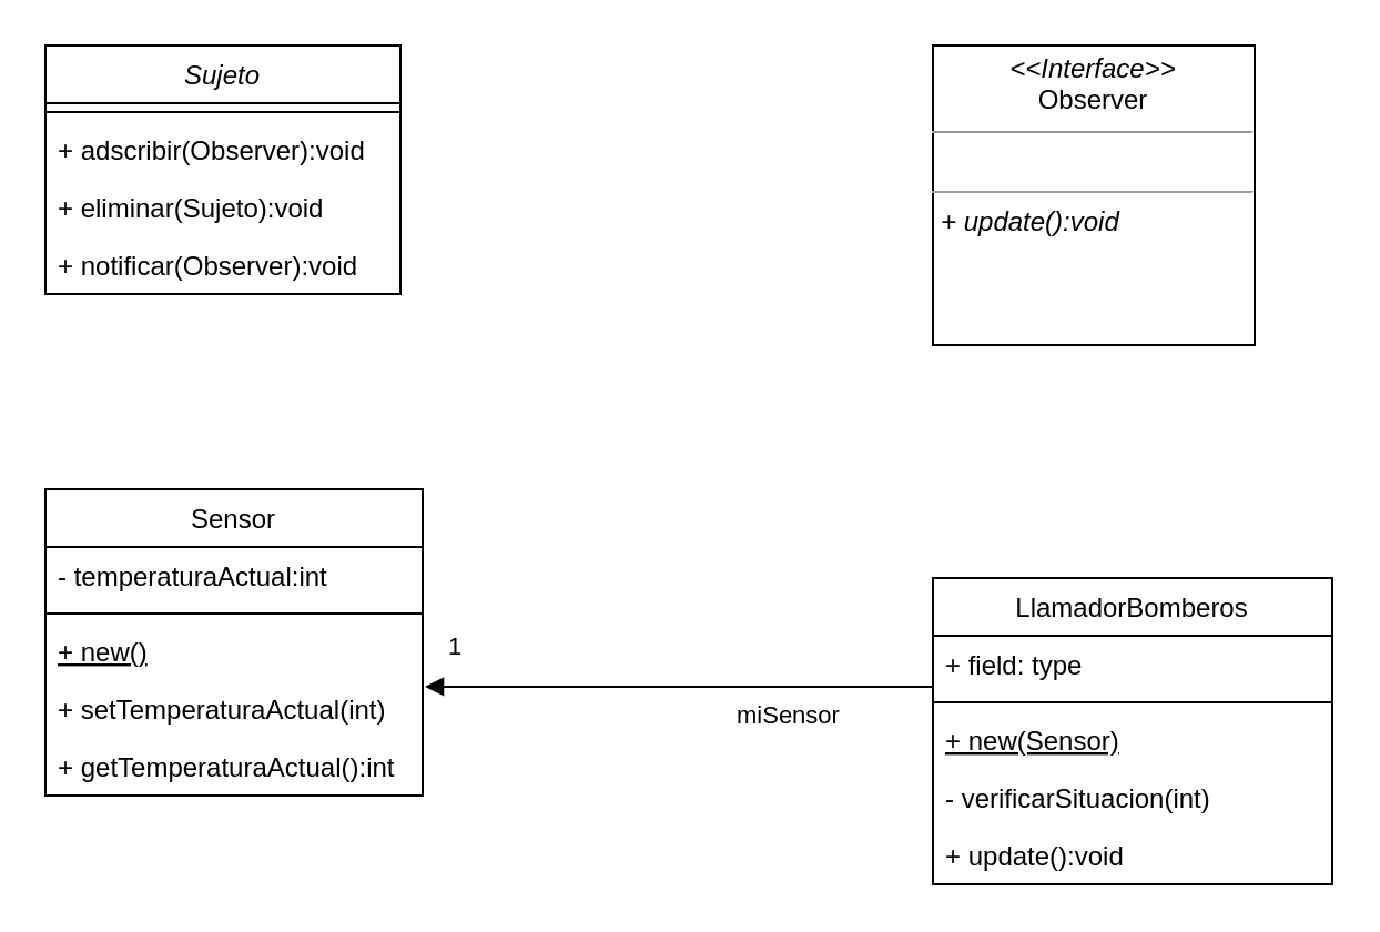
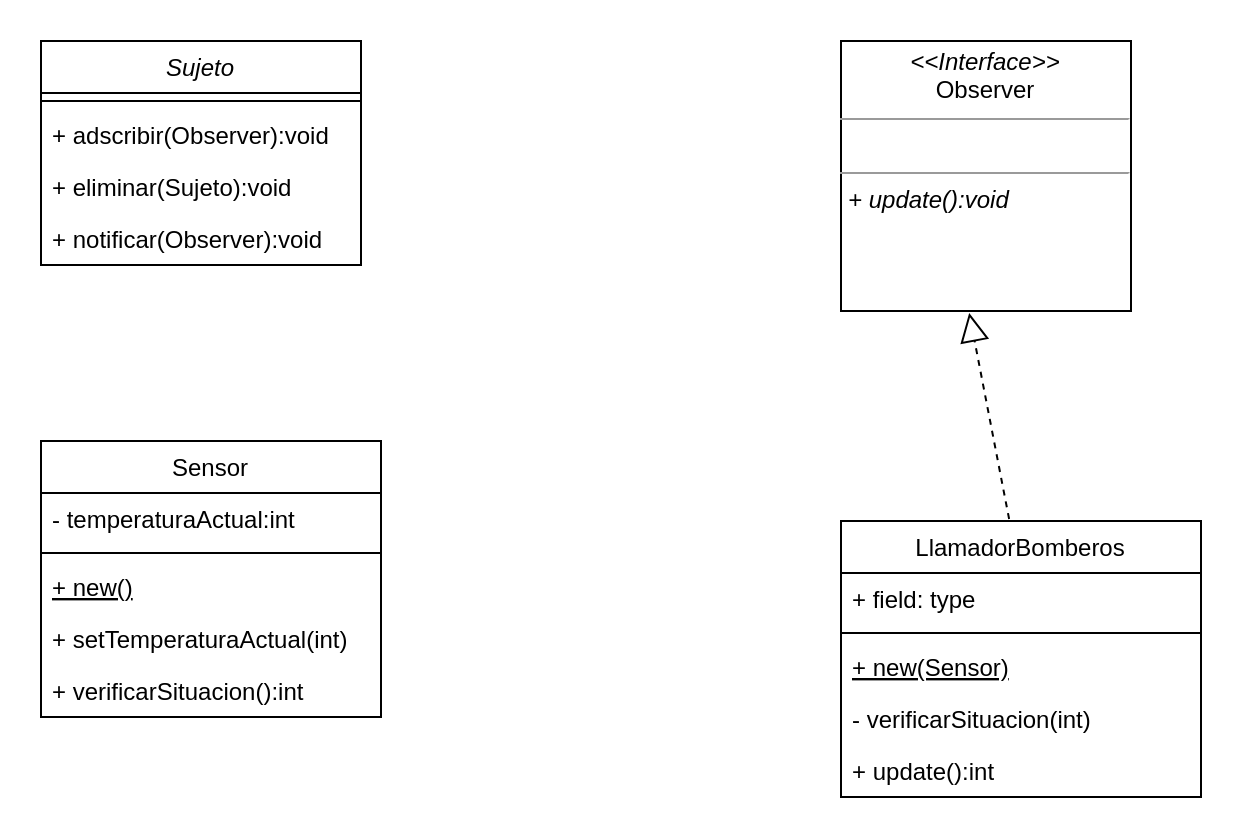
  <mxCell id="0" />
  <mxCell id="1" parent="0" />
  <mxCell id="2" value="Sujeto" style="swimlane;fontStyle=2;align=center;verticalAlign=top;childLayout=stackLayout;horizontal=1;startSize=26;horizontalStack=0;resizeParent=1;resizeParentMax=0;resizeLast=0;collapsible=1;marginBottom=0;" vertex="1" parent="1"><mxGeometry x="20" y="20" width="160" height="112" as="geometry" /></mxCell>
  <mxCell id="3" value="" style="line;strokeWidth=1;fillColor=none;align=left;verticalAlign=middle;spacingTop=-1;spacingLeft=3;spacingRight=3;rotatable=0;labelPosition=right;points=[];portConstraint=eastwest;strokeColor=inherit;" vertex="1" parent="2"><mxGeometry y="26" width="160" height="8" as="geometry" /></mxCell>
  <mxCell id="4" value="+ adscribir(Observer):void" style="text;strokeColor=none;fillColor=none;align=left;verticalAlign=top;spacingLeft=4;spacingRight=4;overflow=hidden;rotatable=0;points=[[0,0.5],[1,0.5]];portConstraint=eastwest;" vertex="1" parent="2"><mxGeometry y="34" width="160" height="26" as="geometry" /></mxCell>
  <mxCell id="5" value="+ eliminar(Sujeto):void" style="text;strokeColor=none;fillColor=none;align=left;verticalAlign=top;spacingLeft=4;spacingRight=4;overflow=hidden;rotatable=0;points=[[0,0.5],[1,0.5]];portConstraint=eastwest;" vertex="1" parent="2"><mxGeometry y="60" width="160" height="26" as="geometry" /></mxCell>
  <mxCell id="6" value="+ notificar(Observer):void" style="text;strokeColor=none;fillColor=none;align=left;verticalAlign=top;spacingLeft=4;spacingRight=4;overflow=hidden;rotatable=0;points=[[0,0.5],[1,0.5]];portConstraint=eastwest;" vertex="1" parent="2"><mxGeometry y="86" width="160" height="26" as="geometry" /></mxCell>
  <mxCell id="7" value="Sensor" style="swimlane;fontStyle=0;align=center;verticalAlign=top;childLayout=stackLayout;horizontal=1;startSize=26;horizontalStack=0;resizeParent=1;resizeParentMax=0;resizeLast=0;collapsible=1;marginBottom=0;" vertex="1" parent="1"><mxGeometry x="20" y="220" width="170" height="138" as="geometry" /></mxCell>
  <mxCell id="8" value="- temperaturaActual:int" style="text;strokeColor=none;fillColor=none;align=left;verticalAlign=top;spacingLeft=4;spacingRight=4;overflow=hidden;rotatable=0;points=[[0,0.5],[1,0.5]];portConstraint=eastwest;" vertex="1" parent="7"><mxGeometry y="26" width="170" height="26" as="geometry" /></mxCell>
  <mxCell id="9" value="" style="line;strokeWidth=1;fillColor=none;align=left;verticalAlign=middle;spacingTop=-1;spacingLeft=3;spacingRight=3;rotatable=0;labelPosition=right;points=[];portConstraint=eastwest;strokeColor=inherit;" vertex="1" parent="7"><mxGeometry y="52" width="170" height="8" as="geometry" /></mxCell>
  <mxCell id="10" value="+ new()" style="text;strokeColor=none;fillColor=none;align=left;verticalAlign=top;spacingLeft=4;spacingRight=4;overflow=hidden;rotatable=0;points=[[0,0.5],[1,0.5]];portConstraint=eastwest;fontStyle=4" vertex="1" parent="7"><mxGeometry y="60" width="170" height="26" as="geometry" /></mxCell>
  <mxCell id="11" value="+ setTemperaturaActual(int)" style="text;strokeColor=none;fillColor=none;align=left;verticalAlign=top;spacingLeft=4;spacingRight=4;overflow=hidden;rotatable=0;points=[[0,0.5],[1,0.5]];portConstraint=eastwest;fontStyle=0" vertex="1" parent="7"><mxGeometry y="86" width="170" height="26" as="geometry" /></mxCell>
- <mxCell id="12" value="+ getTemperaturaActual():int" style="text;strokeColor=none;fillColor=none;align=left;verticalAlign=top;spacingLeft=4;spacingRight=4;overflow=hidden;rotatable=0;points=[[0,0.5],[1,0.5]];portConstraint=eastwest;fontStyle=0" vertex="1" parent="7"><mxGeometry y="112" width="170" height="26" as="geometry" /></mxCell>
+ <mxCell id="12" value="+ verificarSituacion():int" style="text;strokeColor=none;fillColor=none;align=left;verticalAlign=top;spacingLeft=4;spacingRight=4;overflow=hidden;rotatable=0;points=[[0,0.5],[1,0.5]];portConstraint=eastwest;fontStyle=0" vertex="1" parent="7"><mxGeometry y="112" width="170" height="26" as="geometry" /></mxCell>
  <mxCell id="13" value="&lt;p style=&quot;margin:0px;margin-top:4px;text-align:center;&quot;&gt;&lt;i&gt;&amp;lt;&amp;lt;Interface&amp;gt;&amp;gt;&lt;/i&gt;&lt;br&gt;Observer&lt;/p&gt;&lt;hr size=&quot;1&quot;&gt;&lt;p style=&quot;margin:0px;margin-left:4px;&quot;&gt;&lt;br&gt;&lt;/p&gt;&lt;hr size=&quot;1&quot;&gt;&lt;p style=&quot;margin:0px;margin-left:4px;&quot;&gt;&lt;i&gt;+ update():void&lt;/i&gt;&lt;/p&gt;" style="verticalAlign=top;align=left;overflow=fill;fontSize=12;fontFamily=Helvetica;html=1;" vertex="1" parent="1"><mxGeometry x="420" y="20" width="145" height="135" as="geometry" /></mxCell>
  <mxCell id="14" value="LlamadorBomberos" style="swimlane;fontStyle=0;align=center;verticalAlign=top;childLayout=stackLayout;horizontal=1;startSize=26;horizontalStack=0;resizeParent=1;resizeParentMax=0;resizeLast=0;collapsible=1;marginBottom=0;" vertex="1" parent="1"><mxGeometry x="420" y="260" width="180" height="138" as="geometry" /></mxCell>
  <mxCell id="15" value="+ field: type" style="text;strokeColor=none;fillColor=none;align=left;verticalAlign=top;spacingLeft=4;spacingRight=4;overflow=hidden;rotatable=0;points=[[0,0.5],[1,0.5]];portConstraint=eastwest;" vertex="1" parent="14"><mxGeometry y="26" width="180" height="26" as="geometry" /></mxCell>
  <mxCell id="16" value="" style="line;strokeWidth=1;fillColor=none;align=left;verticalAlign=middle;spacingTop=-1;spacingLeft=3;spacingRight=3;rotatable=0;labelPosition=right;points=[];portConstraint=eastwest;strokeColor=inherit;" vertex="1" parent="14"><mxGeometry y="52" width="180" height="8" as="geometry" /></mxCell>
  <mxCell id="17" value="+ new(Sensor)" style="text;strokeColor=none;fillColor=none;align=left;verticalAlign=top;spacingLeft=4;spacingRight=4;overflow=hidden;rotatable=0;points=[[0,0.5],[1,0.5]];portConstraint=eastwest;fontStyle=4" vertex="1" parent="14"><mxGeometry y="60" width="180" height="26" as="geometry" /></mxCell>
  <mxCell id="18" value="- verificarSituacion(int)" style="text;strokeColor=none;fillColor=none;align=left;verticalAlign=top;spacingLeft=4;spacingRight=4;overflow=hidden;rotatable=0;points=[[0,0.5],[1,0.5]];portConstraint=eastwest;fontStyle=0" vertex="1" parent="14"><mxGeometry y="86" width="180" height="26" as="geometry" /></mxCell>
- <mxCell id="19" value="+ update():void" style="text;strokeColor=none;fillColor=none;align=left;verticalAlign=top;spacingLeft=4;spacingRight=4;overflow=hidden;rotatable=0;points=[[0,0.5],[1,0.5]];portConstraint=eastwest;fontStyle=0" vertex="1" parent="14"><mxGeometry y="112" width="180" height="26" as="geometry" /></mxCell>
- <mxCell id="21" value="miSensor" style="endArrow=block;endFill=1;html=1;edgeStyle=orthogonalEdgeStyle;align=left;verticalAlign=top;rounded=0;entryX=1.006;entryY=0.115;entryDx=0;entryDy=0;entryPerimeter=0;exitX=0;exitY=0.846;exitDx=0;exitDy=0;exitPerimeter=0;" edge="1" parent="1" source="15" target="11"><mxGeometry x="-0.209" relative="1" as="geometry"><mxPoint x="350" y="310" as="sourcePoint" /><mxPoint x="240" y="310" as="targetPoint" /><Array as="points"><mxPoint x="420" y="309" /></Array><mxPoint as="offset" /></mxGeometry></mxCell>
- <mxCell id="22" value="1" style="edgeLabel;resizable=0;html=1;align=left;verticalAlign=bottom;" connectable="0" vertex="1" parent="21"><mxGeometry x="-1" relative="1" as="geometry"><mxPoint x="-220" y="-9" as="offset" /></mxGeometry></mxCell>
+ <mxCell id="19" value="+ update():int" style="text;strokeColor=none;fillColor=none;align=left;verticalAlign=top;spacingLeft=4;spacingRight=4;overflow=hidden;rotatable=0;points=[[0,0.5],[1,0.5]];portConstraint=eastwest;fontStyle=0" vertex="1" parent="14"><mxGeometry y="112" width="180" height="26" as="geometry" /></mxCell>
+ <mxCell id="20" value="" style="endArrow=block;dashed=1;endFill=0;endSize=12;html=1;rounded=0;exitX=0.467;exitY=-0.007;exitDx=0;exitDy=0;exitPerimeter=0;entryX=0.442;entryY=1.007;entryDx=0;entryDy=0;entryPerimeter=0;" edge="1" parent="1" source="14" target="13"><mxGeometry width="160" relative="1" as="geometry"><mxPoint x="460" y="200" as="sourcePoint" /><mxPoint x="620" y="200" as="targetPoint" /></mxGeometry></mxCell>
